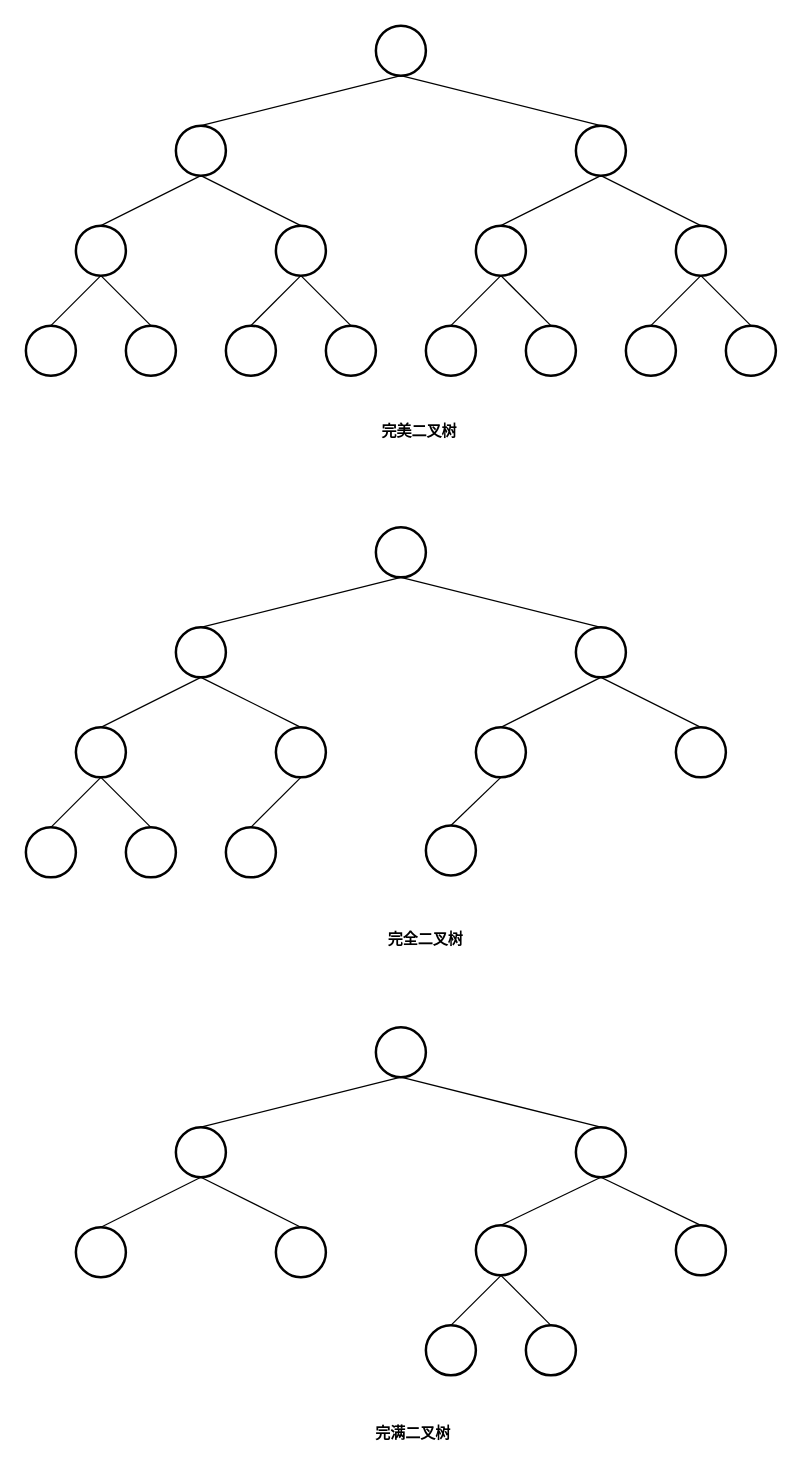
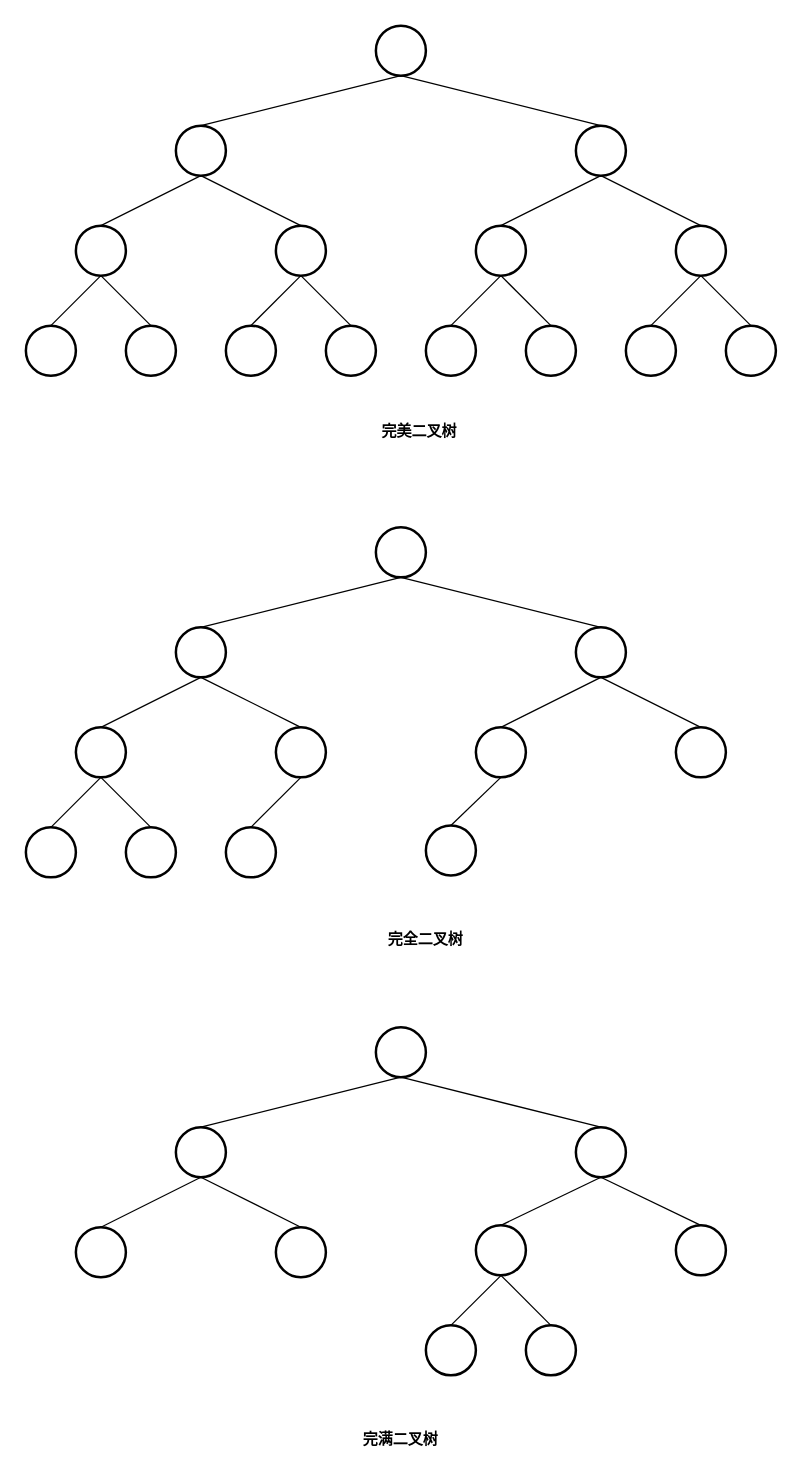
  <mxCell id="0" />
  <mxCell id="1" parent="0" />
  <mxCell id="2" style="edgeStyle=none;rounded=0;orthogonalLoop=1;jettySize=auto;html=1;exitX=0.5;exitY=1;exitDx=0;exitDy=0;entryX=0.5;entryY=0;entryDx=0;entryDy=0;endArrow=none;endFill=0;" edge="1" parent="1" source="4" target="27"><mxGeometry relative="1" as="geometry" /></mxCell>
  <mxCell id="3" style="edgeStyle=none;rounded=0;orthogonalLoop=1;jettySize=auto;html=1;exitX=0.5;exitY=1;exitDx=0;exitDy=0;entryX=0.5;entryY=0;entryDx=0;entryDy=0;endArrow=none;endFill=0;" edge="1" parent="1" source="4" target="24"><mxGeometry relative="1" as="geometry" /></mxCell>
  <mxCell id="4" value="" style="ellipse;whiteSpace=wrap;html=1;aspect=fixed;strokeWidth=2;" parent="1" vertex="1"><mxGeometry x="460" y="100" width="40" height="40" as="geometry" /></mxCell>
  <mxCell id="5" style="edgeStyle=none;rounded=0;orthogonalLoop=1;jettySize=auto;html=1;exitX=0.5;exitY=1;exitDx=0;exitDy=0;entryX=0.5;entryY=0;entryDx=0;entryDy=0;endArrow=none;endFill=0;" edge="1" parent="1" source="7" target="21"><mxGeometry relative="1" as="geometry" /></mxCell>
  <mxCell id="6" style="edgeStyle=none;rounded=0;orthogonalLoop=1;jettySize=auto;html=1;exitX=0.5;exitY=1;exitDx=0;exitDy=0;entryX=0.5;entryY=0;entryDx=0;entryDy=0;endArrow=none;endFill=0;" edge="1" parent="1" source="7" target="18"><mxGeometry relative="1" as="geometry" /></mxCell>
  <mxCell id="7" value="" style="ellipse;whiteSpace=wrap;html=1;aspect=fixed;strokeWidth=2;" parent="1" vertex="1"><mxGeometry x="140" y="100" width="40" height="40" as="geometry" /></mxCell>
  <mxCell id="8" value="" style="ellipse;whiteSpace=wrap;html=1;aspect=fixed;strokeWidth=2;" parent="1" vertex="1"><mxGeometry x="260" y="260" width="40" height="40" as="geometry" /></mxCell>
  <mxCell id="9" value="" style="ellipse;whiteSpace=wrap;html=1;aspect=fixed;strokeWidth=2;" parent="1" vertex="1"><mxGeometry x="180" y="260" width="40" height="40" as="geometry" /></mxCell>
  <mxCell id="10" value="" style="ellipse;whiteSpace=wrap;html=1;aspect=fixed;strokeWidth=2;" parent="1" vertex="1"><mxGeometry x="100" y="260" width="40" height="40" as="geometry" /></mxCell>
  <mxCell id="11" value="" style="ellipse;whiteSpace=wrap;html=1;aspect=fixed;strokeWidth=2;" parent="1" vertex="1"><mxGeometry x="20" y="260" width="40" height="40" as="geometry" /></mxCell>
  <mxCell id="12" value="" style="ellipse;whiteSpace=wrap;html=1;aspect=fixed;strokeWidth=2;" vertex="1" parent="1"><mxGeometry x="580" y="260" width="40" height="40" as="geometry" /></mxCell>
  <mxCell id="13" value="" style="ellipse;whiteSpace=wrap;html=1;aspect=fixed;strokeWidth=2;" vertex="1" parent="1"><mxGeometry x="500" y="260" width="40" height="40" as="geometry" /></mxCell>
  <mxCell id="14" value="" style="ellipse;whiteSpace=wrap;html=1;aspect=fixed;strokeWidth=2;" vertex="1" parent="1"><mxGeometry x="420" y="260" width="40" height="40" as="geometry" /></mxCell>
  <mxCell id="15" value="" style="ellipse;whiteSpace=wrap;html=1;aspect=fixed;strokeWidth=2;" vertex="1" parent="1"><mxGeometry x="340" y="260" width="40" height="40" as="geometry" /></mxCell>
  <mxCell id="16" style="edgeStyle=none;rounded=0;orthogonalLoop=1;jettySize=auto;html=1;exitX=0.5;exitY=1;exitDx=0;exitDy=0;entryX=0.5;entryY=0;entryDx=0;entryDy=0;endArrow=none;endFill=0;" edge="1" parent="1" source="18" target="9"><mxGeometry relative="1" as="geometry" /></mxCell>
  <mxCell id="17" style="edgeStyle=none;rounded=0;orthogonalLoop=1;jettySize=auto;html=1;exitX=0.5;exitY=1;exitDx=0;exitDy=0;entryX=0.5;entryY=0;entryDx=0;entryDy=0;endArrow=none;endFill=0;" edge="1" parent="1" source="18" target="8"><mxGeometry relative="1" as="geometry" /></mxCell>
  <mxCell id="18" value="" style="ellipse;whiteSpace=wrap;html=1;aspect=fixed;strokeWidth=2;" vertex="1" parent="1"><mxGeometry x="220" y="180" width="40" height="40" as="geometry" /></mxCell>
  <mxCell id="19" style="edgeStyle=none;rounded=0;orthogonalLoop=1;jettySize=auto;html=1;exitX=0.5;exitY=1;exitDx=0;exitDy=0;entryX=0.5;entryY=0;entryDx=0;entryDy=0;endArrow=none;endFill=0;" edge="1" parent="1" source="21" target="11"><mxGeometry relative="1" as="geometry" /></mxCell>
  <mxCell id="20" style="edgeStyle=none;rounded=0;orthogonalLoop=1;jettySize=auto;html=1;exitX=0.5;exitY=1;exitDx=0;exitDy=0;entryX=0.5;entryY=0;entryDx=0;entryDy=0;endArrow=none;endFill=0;" edge="1" parent="1" source="21" target="10"><mxGeometry relative="1" as="geometry" /></mxCell>
  <mxCell id="21" value="" style="ellipse;whiteSpace=wrap;html=1;aspect=fixed;strokeWidth=2;" vertex="1" parent="1"><mxGeometry x="60" y="180" width="40" height="40" as="geometry" /></mxCell>
  <mxCell id="22" style="edgeStyle=none;rounded=0;orthogonalLoop=1;jettySize=auto;html=1;exitX=0.5;exitY=1;exitDx=0;exitDy=0;entryX=0.5;entryY=0;entryDx=0;entryDy=0;endArrow=none;endFill=0;" edge="1" parent="1" source="24" target="13"><mxGeometry relative="1" as="geometry" /></mxCell>
  <mxCell id="23" style="edgeStyle=none;rounded=0;orthogonalLoop=1;jettySize=auto;html=1;exitX=0.5;exitY=1;exitDx=0;exitDy=0;entryX=0.5;entryY=0;entryDx=0;entryDy=0;endArrow=none;endFill=0;" edge="1" parent="1" source="24" target="12"><mxGeometry relative="1" as="geometry" /></mxCell>
  <mxCell id="24" value="" style="ellipse;whiteSpace=wrap;html=1;aspect=fixed;strokeWidth=2;" vertex="1" parent="1"><mxGeometry x="540" y="180" width="40" height="40" as="geometry" /></mxCell>
  <mxCell id="25" style="edgeStyle=none;rounded=0;orthogonalLoop=1;jettySize=auto;html=1;exitX=0.5;exitY=1;exitDx=0;exitDy=0;entryX=0.5;entryY=0;entryDx=0;entryDy=0;endArrow=none;endFill=0;" edge="1" parent="1" source="27" target="15"><mxGeometry relative="1" as="geometry" /></mxCell>
  <mxCell id="26" style="edgeStyle=none;rounded=0;orthogonalLoop=1;jettySize=auto;html=1;exitX=0.5;exitY=1;exitDx=0;exitDy=0;entryX=0.5;entryY=0;entryDx=0;entryDy=0;endArrow=none;endFill=0;" edge="1" parent="1" source="27" target="14"><mxGeometry relative="1" as="geometry" /></mxCell>
  <mxCell id="27" value="" style="ellipse;whiteSpace=wrap;html=1;aspect=fixed;strokeWidth=2;" vertex="1" parent="1"><mxGeometry x="380" y="180" width="40" height="40" as="geometry" /></mxCell>
  <mxCell id="28" style="rounded=0;orthogonalLoop=1;jettySize=auto;html=1;exitX=0.5;exitY=1;exitDx=0;exitDy=0;entryX=0.5;entryY=0;entryDx=0;entryDy=0;endArrow=none;endFill=0;" edge="1" parent="1" source="30" target="7"><mxGeometry relative="1" as="geometry" /></mxCell>
  <mxCell id="29" style="edgeStyle=none;rounded=0;orthogonalLoop=1;jettySize=auto;html=1;exitX=0.5;exitY=1;exitDx=0;exitDy=0;entryX=0.5;entryY=0;entryDx=0;entryDy=0;endArrow=none;endFill=0;" edge="1" parent="1" source="30" target="4"><mxGeometry relative="1" as="geometry" /></mxCell>
  <mxCell id="30" value="" style="ellipse;whiteSpace=wrap;html=1;aspect=fixed;strokeWidth=2;" vertex="1" parent="1"><mxGeometry x="300" y="20" width="40" height="40" as="geometry" /></mxCell>
  <mxCell id="31" value="完美二叉树" style="text;html=1;strokeColor=none;fillColor=none;align=center;verticalAlign=middle;whiteSpace=wrap;rounded=0;fontStyle=1" vertex="1" parent="1"><mxGeometry x="300" y="335" width="70" height="20" as="geometry" /></mxCell>
  <mxCell id="32" style="edgeStyle=none;rounded=0;orthogonalLoop=1;jettySize=auto;html=1;exitX=0.5;exitY=1;exitDx=0;exitDy=0;entryX=0.5;entryY=0;entryDx=0;entryDy=0;endArrow=none;endFill=0;" edge="1" source="34" target="48" parent="1"><mxGeometry relative="1" as="geometry" /></mxCell>
  <mxCell id="33" style="edgeStyle=none;rounded=0;orthogonalLoop=1;jettySize=auto;html=1;exitX=0.5;exitY=1;exitDx=0;exitDy=0;entryX=0.5;entryY=0;entryDx=0;entryDy=0;endArrow=none;endFill=0;" edge="1" source="34" target="46" parent="1"><mxGeometry relative="1" as="geometry" /></mxCell>
  <mxCell id="34" value="" style="ellipse;whiteSpace=wrap;html=1;aspect=fixed;strokeWidth=2;" vertex="1" parent="1"><mxGeometry x="460" y="501.379" width="40" height="40" as="geometry" /></mxCell>
  <mxCell id="35" style="edgeStyle=none;rounded=0;orthogonalLoop=1;jettySize=auto;html=1;exitX=0.5;exitY=1;exitDx=0;exitDy=0;entryX=0.5;entryY=0;entryDx=0;entryDy=0;endArrow=none;endFill=0;" edge="1" source="37" target="45" parent="1"><mxGeometry relative="1" as="geometry" /></mxCell>
  <mxCell id="36" style="edgeStyle=none;rounded=0;orthogonalLoop=1;jettySize=auto;html=1;exitX=0.5;exitY=1;exitDx=0;exitDy=0;entryX=0.5;entryY=0;entryDx=0;entryDy=0;endArrow=none;endFill=0;" edge="1" source="37" target="42" parent="1"><mxGeometry relative="1" as="geometry" /></mxCell>
  <mxCell id="37" value="" style="ellipse;whiteSpace=wrap;html=1;aspect=fixed;strokeWidth=2;" vertex="1" parent="1"><mxGeometry x="140" y="501.379" width="40" height="40" as="geometry" /></mxCell>
  <mxCell id="38" value="" style="ellipse;whiteSpace=wrap;html=1;aspect=fixed;strokeWidth=2;" vertex="1" parent="1"><mxGeometry x="180" y="661.379" width="40" height="40" as="geometry" /></mxCell>
  <mxCell id="39" value="" style="ellipse;whiteSpace=wrap;html=1;aspect=fixed;strokeWidth=2;" vertex="1" parent="1"><mxGeometry x="100" y="661.379" width="40" height="40" as="geometry" /></mxCell>
  <mxCell id="40" value="" style="ellipse;whiteSpace=wrap;html=1;aspect=fixed;strokeWidth=2;" vertex="1" parent="1"><mxGeometry x="20" y="661.379" width="40" height="40" as="geometry" /></mxCell>
  <mxCell id="41" style="edgeStyle=none;rounded=0;orthogonalLoop=1;jettySize=auto;html=1;exitX=0.5;exitY=1;exitDx=0;exitDy=0;entryX=0.5;entryY=0;entryDx=0;entryDy=0;endArrow=none;endFill=0;" edge="1" source="42" target="38" parent="1"><mxGeometry relative="1" as="geometry" /></mxCell>
  <mxCell id="42" value="" style="ellipse;whiteSpace=wrap;html=1;aspect=fixed;strokeWidth=2;" vertex="1" parent="1"><mxGeometry x="220" y="581.379" width="40" height="40" as="geometry" /></mxCell>
  <mxCell id="43" style="edgeStyle=none;rounded=0;orthogonalLoop=1;jettySize=auto;html=1;exitX=0.5;exitY=1;exitDx=0;exitDy=0;entryX=0.5;entryY=0;entryDx=0;entryDy=0;endArrow=none;endFill=0;" edge="1" source="45" target="40" parent="1"><mxGeometry relative="1" as="geometry" /></mxCell>
  <mxCell id="44" style="edgeStyle=none;rounded=0;orthogonalLoop=1;jettySize=auto;html=1;exitX=0.5;exitY=1;exitDx=0;exitDy=0;entryX=0.5;entryY=0;entryDx=0;entryDy=0;endArrow=none;endFill=0;" edge="1" source="45" target="39" parent="1"><mxGeometry relative="1" as="geometry" /></mxCell>
  <mxCell id="45" value="" style="ellipse;whiteSpace=wrap;html=1;aspect=fixed;strokeWidth=2;" vertex="1" parent="1"><mxGeometry x="60" y="581.379" width="40" height="40" as="geometry" /></mxCell>
  <mxCell id="46" value="" style="ellipse;whiteSpace=wrap;html=1;aspect=fixed;strokeWidth=2;" vertex="1" parent="1"><mxGeometry x="540" y="581.379" width="40" height="40" as="geometry" /></mxCell>
  <mxCell id="47" style="edgeStyle=none;rounded=0;orthogonalLoop=1;jettySize=auto;html=1;exitX=0.5;exitY=1;exitDx=0;exitDy=0;entryX=0.5;entryY=0;entryDx=0;entryDy=0;endArrow=none;endFill=0;" edge="1" parent="1" source="48" target="53"><mxGeometry relative="1" as="geometry" /></mxCell>
  <mxCell id="48" value="" style="ellipse;whiteSpace=wrap;html=1;aspect=fixed;strokeWidth=2;" vertex="1" parent="1"><mxGeometry x="380" y="581.379" width="40" height="40" as="geometry" /></mxCell>
  <mxCell id="49" style="rounded=0;orthogonalLoop=1;jettySize=auto;html=1;exitX=0.5;exitY=1;exitDx=0;exitDy=0;entryX=0.5;entryY=0;entryDx=0;entryDy=0;endArrow=none;endFill=0;" edge="1" source="51" target="37" parent="1"><mxGeometry relative="1" as="geometry" /></mxCell>
  <mxCell id="50" style="edgeStyle=none;rounded=0;orthogonalLoop=1;jettySize=auto;html=1;exitX=0.5;exitY=1;exitDx=0;exitDy=0;entryX=0.5;entryY=0;entryDx=0;entryDy=0;endArrow=none;endFill=0;" edge="1" source="51" target="34" parent="1"><mxGeometry relative="1" as="geometry" /></mxCell>
  <mxCell id="51" value="" style="ellipse;whiteSpace=wrap;html=1;aspect=fixed;strokeWidth=2;" vertex="1" parent="1"><mxGeometry x="300" y="421.379" width="40" height="40" as="geometry" /></mxCell>
  <mxCell id="52" value="完全二叉树" style="text;html=1;strokeColor=none;fillColor=none;align=center;verticalAlign=middle;whiteSpace=wrap;rounded=0;fontStyle=1" vertex="1" parent="1"><mxGeometry x="305" y="741.379" width="70" height="20" as="geometry" /></mxCell>
  <mxCell id="53" value="" style="ellipse;whiteSpace=wrap;html=1;aspect=fixed;strokeWidth=2;" vertex="1" parent="1"><mxGeometry x="340" y="659.879" width="40" height="40" as="geometry" /></mxCell>
  <mxCell id="54" style="edgeStyle=none;rounded=0;orthogonalLoop=1;jettySize=auto;html=1;exitX=0.5;exitY=1;exitDx=0;exitDy=0;entryX=0.5;entryY=0;entryDx=0;entryDy=0;endArrow=none;endFill=0;" edge="1" source="56" target="67" parent="1"><mxGeometry relative="1" as="geometry" /></mxCell>
  <mxCell id="55" style="edgeStyle=none;rounded=0;orthogonalLoop=1;jettySize=auto;html=1;exitX=0.5;exitY=1;exitDx=0;exitDy=0;entryX=0.5;entryY=0;entryDx=0;entryDy=0;endArrow=none;endFill=0;" edge="1" source="56" target="66" parent="1"><mxGeometry relative="1" as="geometry" /></mxCell>
  <mxCell id="56" value="" style="ellipse;whiteSpace=wrap;html=1;aspect=fixed;strokeWidth=2;" vertex="1" parent="1"><mxGeometry x="460" y="901.259" width="40" height="40" as="geometry" /></mxCell>
  <mxCell id="57" style="edgeStyle=none;rounded=0;orthogonalLoop=1;jettySize=auto;html=1;exitX=0.5;exitY=1;exitDx=0;exitDy=0;entryX=0.5;entryY=0;entryDx=0;entryDy=0;endArrow=none;endFill=0;" edge="1" source="59" target="65" parent="1"><mxGeometry relative="1" as="geometry" /></mxCell>
  <mxCell id="58" style="edgeStyle=none;rounded=0;orthogonalLoop=1;jettySize=auto;html=1;exitX=0.5;exitY=1;exitDx=0;exitDy=0;entryX=0.5;entryY=0;entryDx=0;entryDy=0;endArrow=none;endFill=0;" edge="1" source="59" target="63" parent="1"><mxGeometry relative="1" as="geometry" /></mxCell>
  <mxCell id="59" value="" style="ellipse;whiteSpace=wrap;html=1;aspect=fixed;strokeWidth=2;" vertex="1" parent="1"><mxGeometry x="140" y="901.259" width="40" height="40" as="geometry" /></mxCell>
  <mxCell id="60" value="" style="ellipse;whiteSpace=wrap;html=1;aspect=fixed;strokeWidth=2;" vertex="1" parent="1"><mxGeometry x="420" y="1059.759" width="40" height="40" as="geometry" /></mxCell>
  <mxCell id="61" style="edgeStyle=none;rounded=0;orthogonalLoop=1;jettySize=auto;html=1;exitX=0.5;exitY=0;exitDx=0;exitDy=0;endArrow=none;endFill=0;" edge="1" parent="1" source="62"><mxGeometry relative="1" as="geometry"><mxPoint x="400" y="1020" as="targetPoint" /></mxGeometry></mxCell>
  <mxCell id="62" value="" style="ellipse;whiteSpace=wrap;html=1;aspect=fixed;strokeWidth=2;" vertex="1" parent="1"><mxGeometry x="340" y="1059.759" width="40" height="40" as="geometry" /></mxCell>
  <mxCell id="63" value="" style="ellipse;whiteSpace=wrap;html=1;aspect=fixed;strokeWidth=2;" vertex="1" parent="1"><mxGeometry x="220" y="981.259" width="40" height="40" as="geometry" /></mxCell>
  <mxCell id="64" style="edgeStyle=none;rounded=0;orthogonalLoop=1;jettySize=auto;html=1;exitX=0.5;exitY=1;exitDx=0;exitDy=0;entryX=0.5;entryY=0;entryDx=0;entryDy=0;endArrow=none;endFill=0;" edge="1" target="60" parent="1"><mxGeometry relative="1" as="geometry"><mxPoint x="400" y="1019.759" as="sourcePoint" /></mxGeometry></mxCell>
  <mxCell id="65" value="" style="ellipse;whiteSpace=wrap;html=1;aspect=fixed;strokeWidth=2;" vertex="1" parent="1"><mxGeometry x="60" y="981.259" width="40" height="40" as="geometry" /></mxCell>
  <mxCell id="66" value="" style="ellipse;whiteSpace=wrap;html=1;aspect=fixed;strokeWidth=2;" vertex="1" parent="1"><mxGeometry x="540" y="979.759" width="40" height="40" as="geometry" /></mxCell>
  <mxCell id="67" value="" style="ellipse;whiteSpace=wrap;html=1;aspect=fixed;strokeWidth=2;" vertex="1" parent="1"><mxGeometry x="380" y="979.759" width="40" height="40" as="geometry" /></mxCell>
  <mxCell id="68" style="rounded=0;orthogonalLoop=1;jettySize=auto;html=1;exitX=0.5;exitY=1;exitDx=0;exitDy=0;entryX=0.5;entryY=0;entryDx=0;entryDy=0;endArrow=none;endFill=0;" edge="1" source="70" target="59" parent="1"><mxGeometry relative="1" as="geometry" /></mxCell>
  <mxCell id="69" style="edgeStyle=none;rounded=0;orthogonalLoop=1;jettySize=auto;html=1;exitX=0.5;exitY=1;exitDx=0;exitDy=0;entryX=0.5;entryY=0;entryDx=0;entryDy=0;endArrow=none;endFill=0;" edge="1" source="70" target="56" parent="1"><mxGeometry relative="1" as="geometry" /></mxCell>
  <mxCell id="70" value="" style="ellipse;whiteSpace=wrap;html=1;aspect=fixed;strokeWidth=2;" vertex="1" parent="1"><mxGeometry x="300" y="821.259" width="40" height="40" as="geometry" /></mxCell>
- <mxCell id="71" value="完满二叉树" style="text;html=1;strokeColor=none;fillColor=none;align=center;verticalAlign=middle;whiteSpace=wrap;rounded=0;fontStyle=1" vertex="1" parent="1"><mxGeometry x="295" y="1136.259" width="70" height="20" as="geometry" /></mxCell>
+ <mxCell id="71" value="完满二叉树" style="text;html=1;strokeColor=none;fillColor=none;align=center;verticalAlign=middle;whiteSpace=wrap;rounded=0;fontStyle=1" vertex="1" parent="1"><mxGeometry x="285" y="1141.259" width="70" height="20" as="geometry" /></mxCell>
